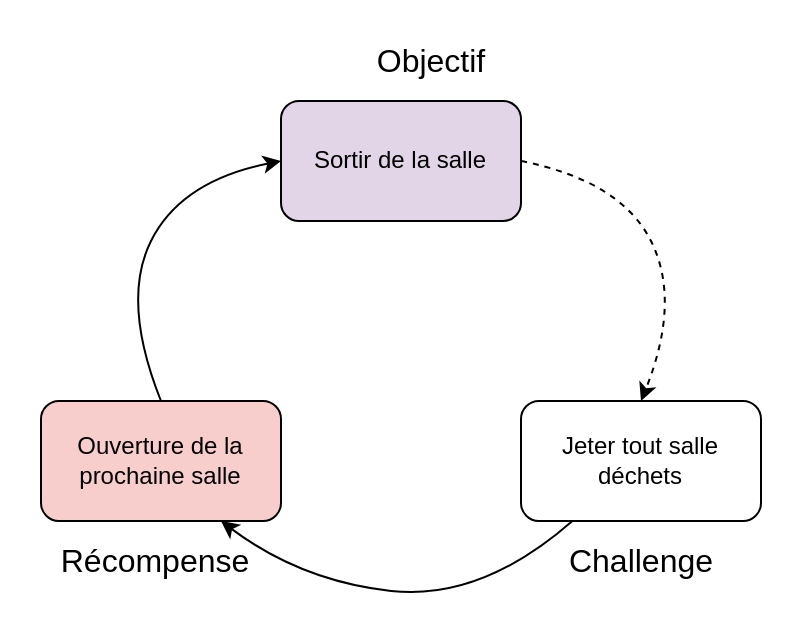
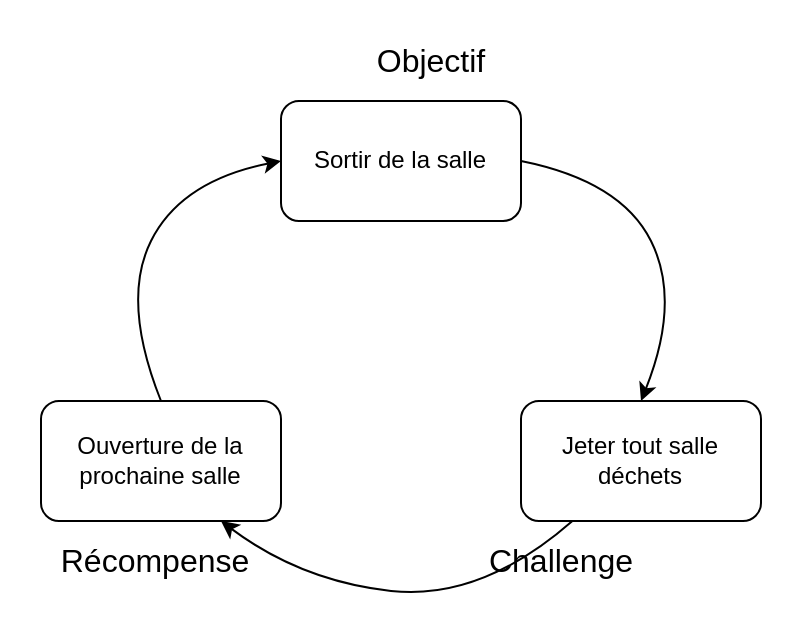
  <mxCell id="0" />
  <mxCell id="1" parent="0" />
- <mxCell id="2" value="Sortir de la salle" style="rounded=1;whiteSpace=wrap;html=1;fillColor=#e1d5e7;" vertex="1" parent="1"><mxGeometry x="140" y="50" width="120" height="60" as="geometry" /></mxCell>
+ <mxCell id="2" value="Sortir de la salle" style="rounded=1;whiteSpace=wrap;html=1;" vertex="1" parent="1"><mxGeometry x="140" y="50" width="120" height="60" as="geometry" /></mxCell>
  <mxCell id="3" value="Jeter tout salle déchets" style="rounded=1;whiteSpace=wrap;html=1;" vertex="1" parent="1"><mxGeometry x="260" y="200" width="120" height="60" as="geometry" /></mxCell>
- <mxCell id="4" value="Ouverture de la prochaine salle" style="rounded=1;whiteSpace=wrap;html=1;fillColor=#f8cecc;" vertex="1" parent="1"><mxGeometry x="20" y="200" width="120" height="60" as="geometry" /></mxCell>
- <mxCell id="5" value="" style="curved=1;endArrow=classic;html=1;exitX=1;exitY=0.5;exitDx=0;exitDy=0;entryX=0.5;entryY=0;entryDx=0;entryDy=0;dashed=1;" edge="1" parent="1" source="2" target="3"><mxGeometry width="50" height="50" relative="1" as="geometry"><mxPoint x="20" y="330" as="sourcePoint" /><mxPoint x="70" y="280" as="targetPoint" /><Array as="points"><mxPoint x="310" y="90" /><mxPoint x="340" y="150" /></Array></mxGeometry></mxCell>
+ <mxCell id="4" value="Ouverture de la prochaine salle" style="rounded=1;whiteSpace=wrap;html=1;" vertex="1" parent="1"><mxGeometry x="20" y="200" width="120" height="60" as="geometry" /></mxCell>
+ <mxCell id="5" value="" style="curved=1;endArrow=classic;html=1;exitX=1;exitY=0.5;exitDx=0;exitDy=0;entryX=0.5;entryY=0;entryDx=0;entryDy=0;" edge="1" parent="1" source="2" target="3"><mxGeometry width="50" height="50" relative="1" as="geometry"><mxPoint x="20" y="330" as="sourcePoint" /><mxPoint x="70" y="280" as="targetPoint" /><Array as="points"><mxPoint x="310" y="90" /><mxPoint x="340" y="150" /></Array></mxGeometry></mxCell>
  <mxCell id="6" value="" style="curved=1;endArrow=classic;html=1;entryX=0.75;entryY=1;entryDx=0;entryDy=0;" edge="1" parent="1" source="3" target="4"><mxGeometry width="50" height="50" relative="1" as="geometry"><mxPoint x="153" y="260" as="sourcePoint" /><mxPoint x="213" y="380" as="targetPoint" /><Array as="points"><mxPoint x="240" y="300" /><mxPoint x="150" y="290" /></Array></mxGeometry></mxCell>
  <mxCell id="7" value="" style="curved=1;endArrow=classic;html=1;exitX=0.5;exitY=0;exitDx=0;exitDy=0;entryX=0;entryY=0.5;entryDx=0;entryDy=0;" edge="1" parent="1" source="4" target="2"><mxGeometry width="50" height="50" relative="1" as="geometry"><mxPoint x="110" y="90" as="sourcePoint" /><mxPoint x="-130" y="90" as="targetPoint" /><Array as="points"><mxPoint x="60" y="150" /><mxPoint x="90" y="90" /></Array></mxGeometry></mxCell>
  <mxCell id="8" value="&lt;font style=&quot;font-size: 16px&quot;&gt;Objectif&lt;/font&gt;" style="text;html=1;strokeColor=none;fillColor=none;align=center;verticalAlign=middle;whiteSpace=wrap;rounded=0;" vertex="1" parent="1"><mxGeometry x="182.5" y="20" width="65" height="20" as="geometry" /></mxCell>
- <mxCell id="9" value="&lt;font style=&quot;font-size: 16px&quot;&gt;Challenge&lt;/font&gt;" style="text;html=1;strokeColor=none;fillColor=none;align=center;verticalAlign=middle;whiteSpace=wrap;rounded=0;" vertex="1" parent="1"><mxGeometry x="277.5" y="270" width="85" height="20" as="geometry" /></mxCell>
+ <mxCell id="9" value="&lt;font style=&quot;font-size: 16px&quot;&gt;Challenge&lt;/font&gt;" style="text;html=1;strokeColor=none;fillColor=none;align=center;verticalAlign=middle;whiteSpace=wrap;rounded=0;" vertex="1" parent="1"><mxGeometry x="237.5" y="270" width="85" height="20" as="geometry" /></mxCell>
  <mxCell id="10" value="&lt;font style=&quot;font-size: 16px&quot;&gt;Récompense&lt;/font&gt;" style="text;html=1;strokeColor=none;fillColor=none;align=center;verticalAlign=middle;whiteSpace=wrap;rounded=0;" vertex="1" parent="1"><mxGeometry x="30" y="270" width="95" height="20" as="geometry" /></mxCell>
